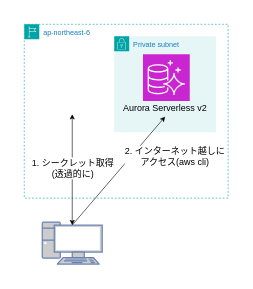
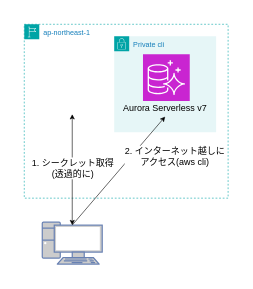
  <mxCell id="0" />
  <mxCell id="1" parent="0" />
- <mxCell id="2" value="ap-northeast-6" style="points=[[0,0],[0.25,0],[0.5,0],[0.75,0],[1,0],[1,0.25],[1,0.5],[1,0.75],[1,1],[0.75,1],[0.5,1],[0.25,1],[0,1],[0,0.75],[0,0.5],[0,0.25]];outlineConnect=0;gradientColor=none;html=1;whiteSpace=wrap;fontSize=12;fontStyle=0;container=1;pointerEvents=0;collapsible=0;recursiveResize=0;shape=mxgraph.aws4.group;grIcon=mxgraph.aws4.group_region;strokeColor=#00A4A6;fillColor=none;verticalAlign=top;align=left;spacingLeft=30;fontColor=#147EBA;dashed=1;" parent="1" vertex="1"><mxGeometry x="40" y="40" width="340" height="290" as="geometry" /></mxCell>
- <mxCell id="3" value="Private subnet" style="points=[[0,0],[0.25,0],[0.5,0],[0.75,0],[1,0],[1,0.25],[1,0.5],[1,0.75],[1,1],[0.75,1],[0.5,1],[0.25,1],[0,1],[0,0.75],[0,0.5],[0,0.25]];outlineConnect=0;gradientColor=none;html=1;whiteSpace=wrap;fontSize=12;fontStyle=0;container=1;pointerEvents=0;collapsible=0;recursiveResize=0;shape=mxgraph.aws4.group;grIcon=mxgraph.aws4.group_security_group;grStroke=0;strokeColor=#00A4A6;fillColor=#E6F6F7;verticalAlign=top;align=left;spacingLeft=30;fontColor=#147EBA;dashed=0;" parent="2" vertex="1"><mxGeometry x="150" y="20" width="170" height="160" as="geometry" /></mxCell>
+ <mxCell id="2" value="ap-northeast-1" style="points=[[0,0],[0.25,0],[0.5,0],[0.75,0],[1,0],[1,0.25],[1,0.5],[1,0.75],[1,1],[0.75,1],[0.5,1],[0.25,1],[0,1],[0,0.75],[0,0.5],[0,0.25]];outlineConnect=0;gradientColor=none;html=1;whiteSpace=wrap;fontSize=12;fontStyle=0;container=1;pointerEvents=0;collapsible=0;recursiveResize=0;shape=mxgraph.aws4.group;grIcon=mxgraph.aws4.group_region;strokeColor=#00A4A6;fillColor=none;verticalAlign=top;align=left;spacingLeft=30;fontColor=#147EBA;dashed=1;" parent="1" vertex="1"><mxGeometry x="40" y="40" width="340" height="290" as="geometry" /></mxCell>
+ <mxCell id="3" value="Private cli" style="points=[[0,0],[0.25,0],[0.5,0],[0.75,0],[1,0],[1,0.25],[1,0.5],[1,0.75],[1,1],[0.75,1],[0.5,1],[0.25,1],[0,1],[0,0.75],[0,0.5],[0,0.25]];outlineConnect=0;gradientColor=none;html=1;whiteSpace=wrap;fontSize=12;fontStyle=0;container=1;pointerEvents=0;collapsible=0;recursiveResize=0;shape=mxgraph.aws4.group;grIcon=mxgraph.aws4.group_security_group;grStroke=0;strokeColor=#00A4A6;fillColor=#E6F6F7;verticalAlign=top;align=left;spacingLeft=30;fontColor=#147EBA;dashed=0;" parent="2" vertex="1"><mxGeometry x="150" y="20" width="170" height="160" as="geometry" /></mxCell>
  <mxCell id="4" value="" style="group" parent="3" vertex="1" connectable="0"><mxGeometry x="10" y="30" width="150" height="102" as="geometry" /></mxCell>
  <mxCell id="5" value="" style="sketch=0;points=[[0,0,0],[0.25,0,0],[0.5,0,0],[0.75,0,0],[1,0,0],[0,1,0],[0.25,1,0],[0.5,1,0],[0.75,1,0],[1,1,0],[0,0.25,0],[0,0.5,0],[0,0.75,0],[1,0.25,0],[1,0.5,0],[1,0.75,0]];outlineConnect=0;fontColor=#232F3E;fillColor=#C925D1;strokeColor=#ffffff;dashed=0;verticalLabelPosition=bottom;verticalAlign=top;align=center;html=1;fontSize=12;fontStyle=0;aspect=fixed;shape=mxgraph.aws4.resourceIcon;resIcon=mxgraph.aws4.aurora;" parent="4" vertex="1"><mxGeometry x="38" width="78" height="78" as="geometry" /></mxCell>
- <mxCell id="6" value="&lt;font style=&quot;font-size: 15px;&quot;&gt;Aurora Serverless v2&lt;/font&gt;" style="text;html=1;align=center;verticalAlign=middle;whiteSpace=wrap;rounded=0;" parent="4" vertex="1"><mxGeometry y="74" width="150" height="30" as="geometry" /></mxCell>
+ <mxCell id="6" value="&lt;font style=&quot;font-size: 15px;&quot;&gt;Aurora Serverless v7&lt;/font&gt;" style="text;html=1;align=center;verticalAlign=middle;whiteSpace=wrap;rounded=0;" parent="4" vertex="1"><mxGeometry y="74" width="150" height="30" as="geometry" /></mxCell>
  <mxCell id="7" value="" style="fontColor=#0066CC;verticalAlign=top;verticalLabelPosition=bottom;labelPosition=center;align=center;html=1;outlineConnect=0;fillColor=#CCCCCC;strokeColor=#6881B3;gradientColor=none;gradientDirection=north;strokeWidth=2;shape=mxgraph.networks.pc;" parent="1" vertex="1"><mxGeometry x="70" y="370" width="100" height="70" as="geometry" /></mxCell>
  <mxCell id="8" value="" style="endArrow=classic;startArrow=classic;html=1;exitX=0.5;exitY=0.07;exitDx=0;exitDy=0;exitPerimeter=0;" parent="1" source="7" edge="1"><mxGeometry width="50" height="50" relative="1" as="geometry"><mxPoint x="350" y="270" as="sourcePoint" /><mxPoint x="120" y="190" as="targetPoint" /></mxGeometry></mxCell>
  <mxCell id="9" value="1.&amp;nbsp;&lt;span style=&quot;background-color: light-dark(#ffffff, var(--ge-dark-color, #121212));&quot;&gt;シークレット取得&lt;/span&gt;&lt;div&gt;(透過的に)&lt;/div&gt;" style="edgeLabel;html=1;align=center;verticalAlign=middle;resizable=0;points=[];fontSize=15;" parent="8" vertex="1" connectable="0"><mxGeometry x="0.485" y="1" relative="1" as="geometry"><mxPoint x="1" y="42" as="offset" /></mxGeometry></mxCell>
  <mxCell id="10" value="" style="endArrow=classic;startArrow=none;html=1;exitX=0.5;exitY=0.07;exitDx=0;exitDy=0;exitPerimeter=0;entryX=0.5;entryY=1;entryDx=0;entryDy=0;startFill=0;" parent="1" source="7" target="6" edge="1"><mxGeometry width="50" height="50" relative="1" as="geometry"><mxPoint x="130" y="355" as="sourcePoint" /><mxPoint x="130" y="215" as="targetPoint" /></mxGeometry></mxCell>
  <mxCell id="11" value="2. インターネット越しに&lt;div&gt;アクセス(aws cli)&lt;/div&gt;" style="edgeLabel;html=1;align=center;verticalAlign=middle;resizable=0;points=[];fontSize=15;" parent="10" vertex="1" connectable="0"><mxGeometry x="0.179" y="-3" relative="1" as="geometry"><mxPoint x="77" y="-11" as="offset" /></mxGeometry></mxCell>
  <mxCell id="12" value="" style="rounded=0;whiteSpace=wrap;html=1;strokeColor=none;fillColor=none;" vertex="1" parent="1"><mxGeometry x="20" y="20" width="380" height="440" as="geometry" /></mxCell>
